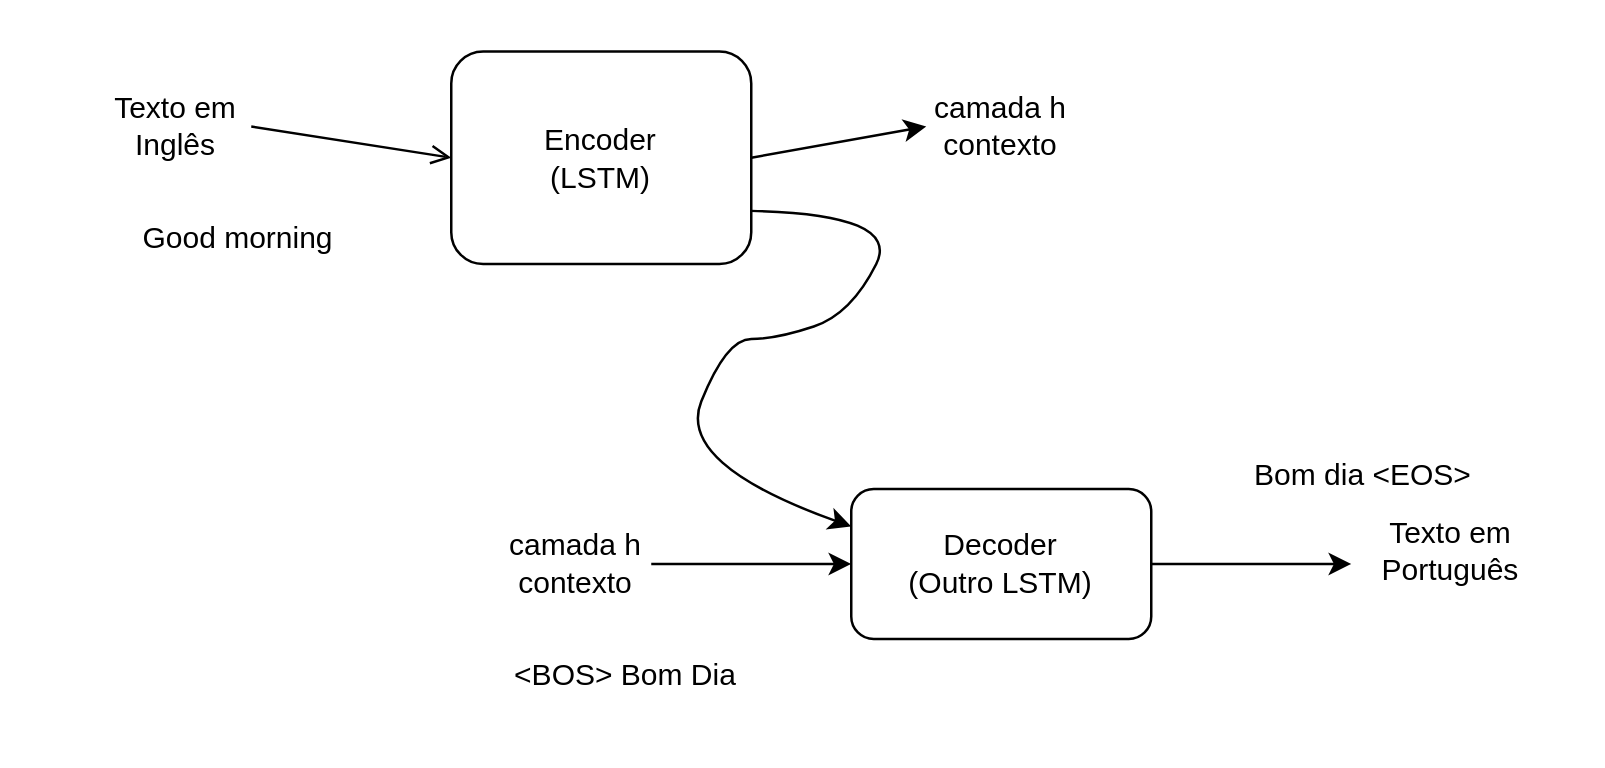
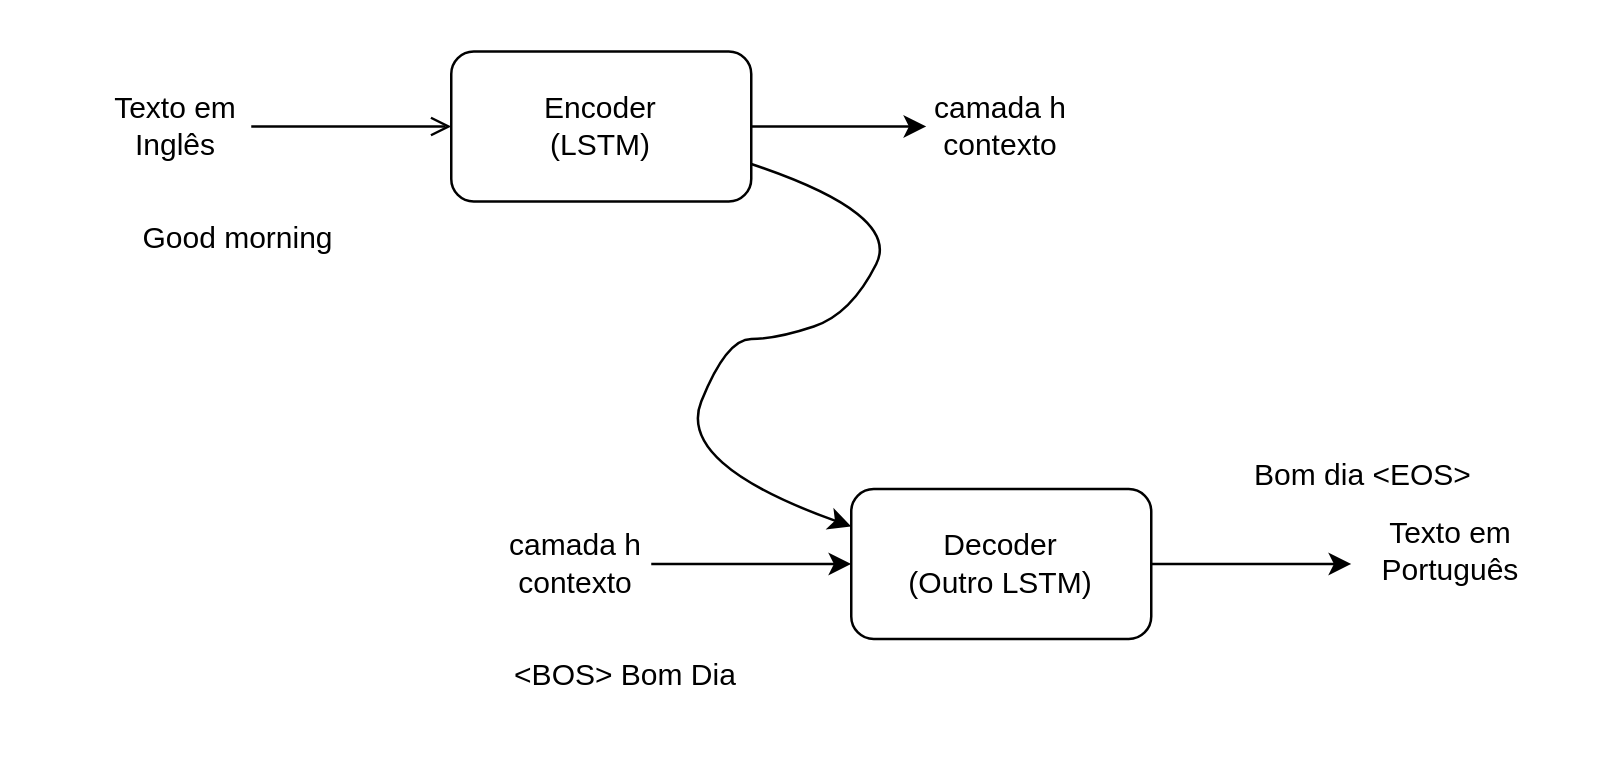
  <mxCell id="0" />
  <mxCell id="1" parent="0" />
  <mxCell id="2" value="Texto em Inglês" style="text;html=1;align=center;verticalAlign=middle;whiteSpace=wrap;rounded=0;" vertex="1" parent="1"><mxGeometry x="40" y="35" width="60" height="30" as="geometry" /></mxCell>
- <mxCell id="3" value="Encoder&lt;div&gt;(LSTM)&lt;/div&gt;" style="rounded=1;whiteSpace=wrap;html=1;" vertex="1" parent="1"><mxGeometry x="180" y="20" width="120" height="85" as="geometry" /></mxCell>
+ <mxCell id="3" value="Encoder&lt;div&gt;(LSTM)&lt;/div&gt;" style="rounded=1;whiteSpace=wrap;html=1;" vertex="1" parent="1"><mxGeometry x="180" y="20" width="120" height="60" as="geometry" /></mxCell>
  <mxCell id="4" value="" style="endArrow=open;html=1;rounded=0;exitX=1;exitY=0.5;exitDx=0;exitDy=0;entryX=0;entryY=0.5;entryDx=0;entryDy=0;" edge="1" parent="1" source="2" target="3"><mxGeometry width="50" height="50" relative="1" as="geometry"><mxPoint x="280" y="215" as="sourcePoint" /><mxPoint x="330" y="165" as="targetPoint" /></mxGeometry></mxCell>
  <mxCell id="5" value="camada h&lt;div&gt;contexto&lt;/div&gt;" style="text;html=1;align=center;verticalAlign=middle;whiteSpace=wrap;rounded=0;" vertex="1" parent="1"><mxGeometry x="370" y="35" width="60" height="30" as="geometry" /></mxCell>
  <mxCell id="6" value="" style="endArrow=classic;html=1;rounded=0;exitX=1;exitY=0.5;exitDx=0;exitDy=0;entryX=0;entryY=0.5;entryDx=0;entryDy=0;" edge="1" parent="1" source="3" target="5"><mxGeometry width="50" height="50" relative="1" as="geometry"><mxPoint x="150" y="45" as="sourcePoint" /><mxPoint x="230" y="45" as="targetPoint" /></mxGeometry></mxCell>
  <mxCell id="7" value="Decoder&lt;div&gt;(Outro LSTM)&lt;/div&gt;" style="rounded=1;whiteSpace=wrap;html=1;" vertex="1" parent="1"><mxGeometry x="340" y="195" width="120" height="60" as="geometry" /></mxCell>
  <mxCell id="8" value="camada h&lt;div&gt;contexto&lt;/div&gt;" style="text;html=1;align=center;verticalAlign=middle;whiteSpace=wrap;rounded=0;" vertex="1" parent="1"><mxGeometry x="200" y="210" width="60" height="30" as="geometry" /></mxCell>
  <mxCell id="9" value="" style="endArrow=classic;html=1;rounded=0;exitX=1;exitY=0.5;exitDx=0;exitDy=0;entryX=0;entryY=0.5;entryDx=0;entryDy=0;" edge="1" parent="1" target="7" source="8"><mxGeometry width="50" height="50" relative="1" as="geometry"><mxPoint x="260" y="224.76" as="sourcePoint" /><mxPoint x="330" y="224.76" as="targetPoint" /></mxGeometry></mxCell>
  <mxCell id="10" value="Texto em Português" style="text;html=1;align=center;verticalAlign=middle;whiteSpace=wrap;rounded=0;" vertex="1" parent="1"><mxGeometry x="550" y="205" width="60" height="30" as="geometry" /></mxCell>
  <mxCell id="11" value="" style="endArrow=classic;html=1;rounded=0;exitX=1;exitY=0.5;exitDx=0;exitDy=0;entryX=0;entryY=0.5;entryDx=0;entryDy=0;" edge="1" parent="1"><mxGeometry width="50" height="50" relative="1" as="geometry"><mxPoint x="460" y="225" as="sourcePoint" /><mxPoint x="540" y="225" as="targetPoint" /></mxGeometry></mxCell>
  <mxCell id="12" value="Good morning" style="text;html=1;align=center;verticalAlign=middle;whiteSpace=wrap;rounded=0;" vertex="1" parent="1"><mxGeometry x="20" y="80" width="150" height="30" as="geometry" /></mxCell>
  <mxCell id="13" value="Bom dia &amp;lt;EOS&amp;gt;" style="text;html=1;align=center;verticalAlign=middle;whiteSpace=wrap;rounded=0;" vertex="1" parent="1"><mxGeometry x="470" y="175" width="150" height="30" as="geometry" /></mxCell>
  <mxCell id="14" value="" style="curved=1;endArrow=classic;html=1;rounded=0;exitX=1;exitY=0.75;exitDx=0;exitDy=0;entryX=0;entryY=0.25;entryDx=0;entryDy=0;" edge="1" parent="1" source="3" target="7"><mxGeometry width="50" height="50" relative="1" as="geometry"><mxPoint x="290" y="175" as="sourcePoint" /><mxPoint x="340" y="125" as="targetPoint" /><Array as="points"><mxPoint x="360" y="85" /><mxPoint x="340" y="125" /><mxPoint x="310" y="135" /><mxPoint x="290" y="135" /><mxPoint x="270" y="185" /></Array></mxGeometry></mxCell>
  <mxCell id="15" value="&amp;lt;BOS&amp;gt; Bom Dia" style="text;html=1;align=center;verticalAlign=middle;whiteSpace=wrap;rounded=0;" vertex="1" parent="1"><mxGeometry x="200" y="255" width="100" height="30" as="geometry" /></mxCell>
